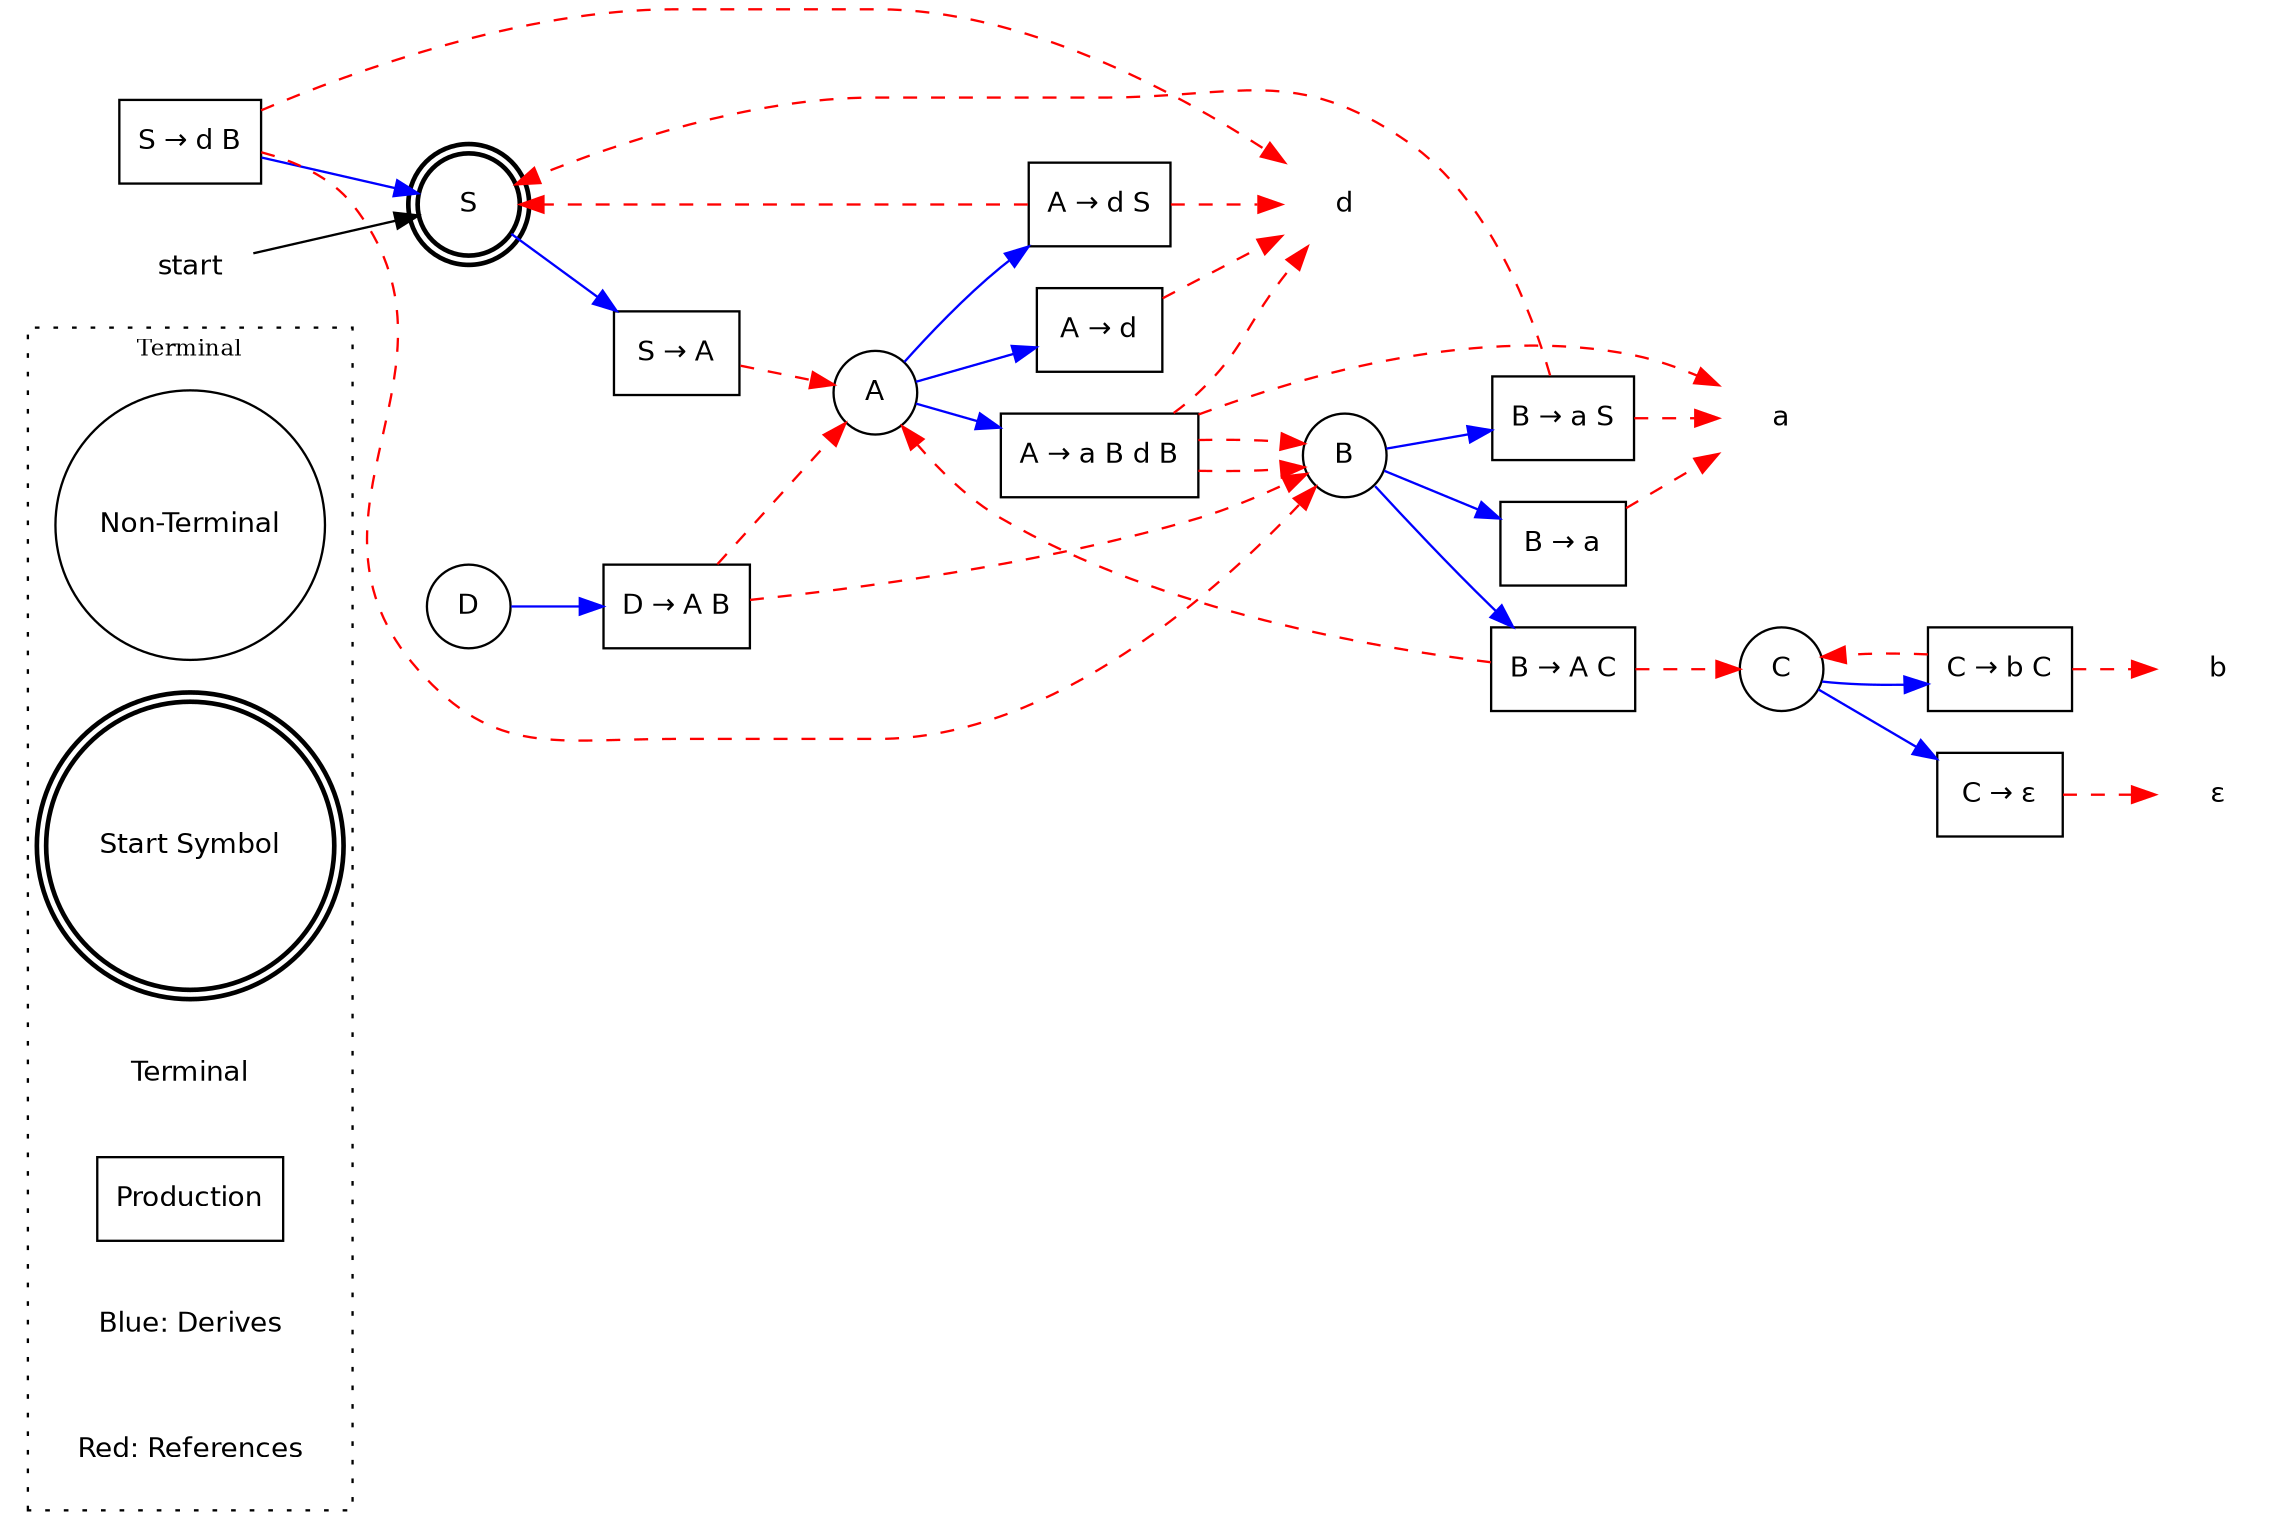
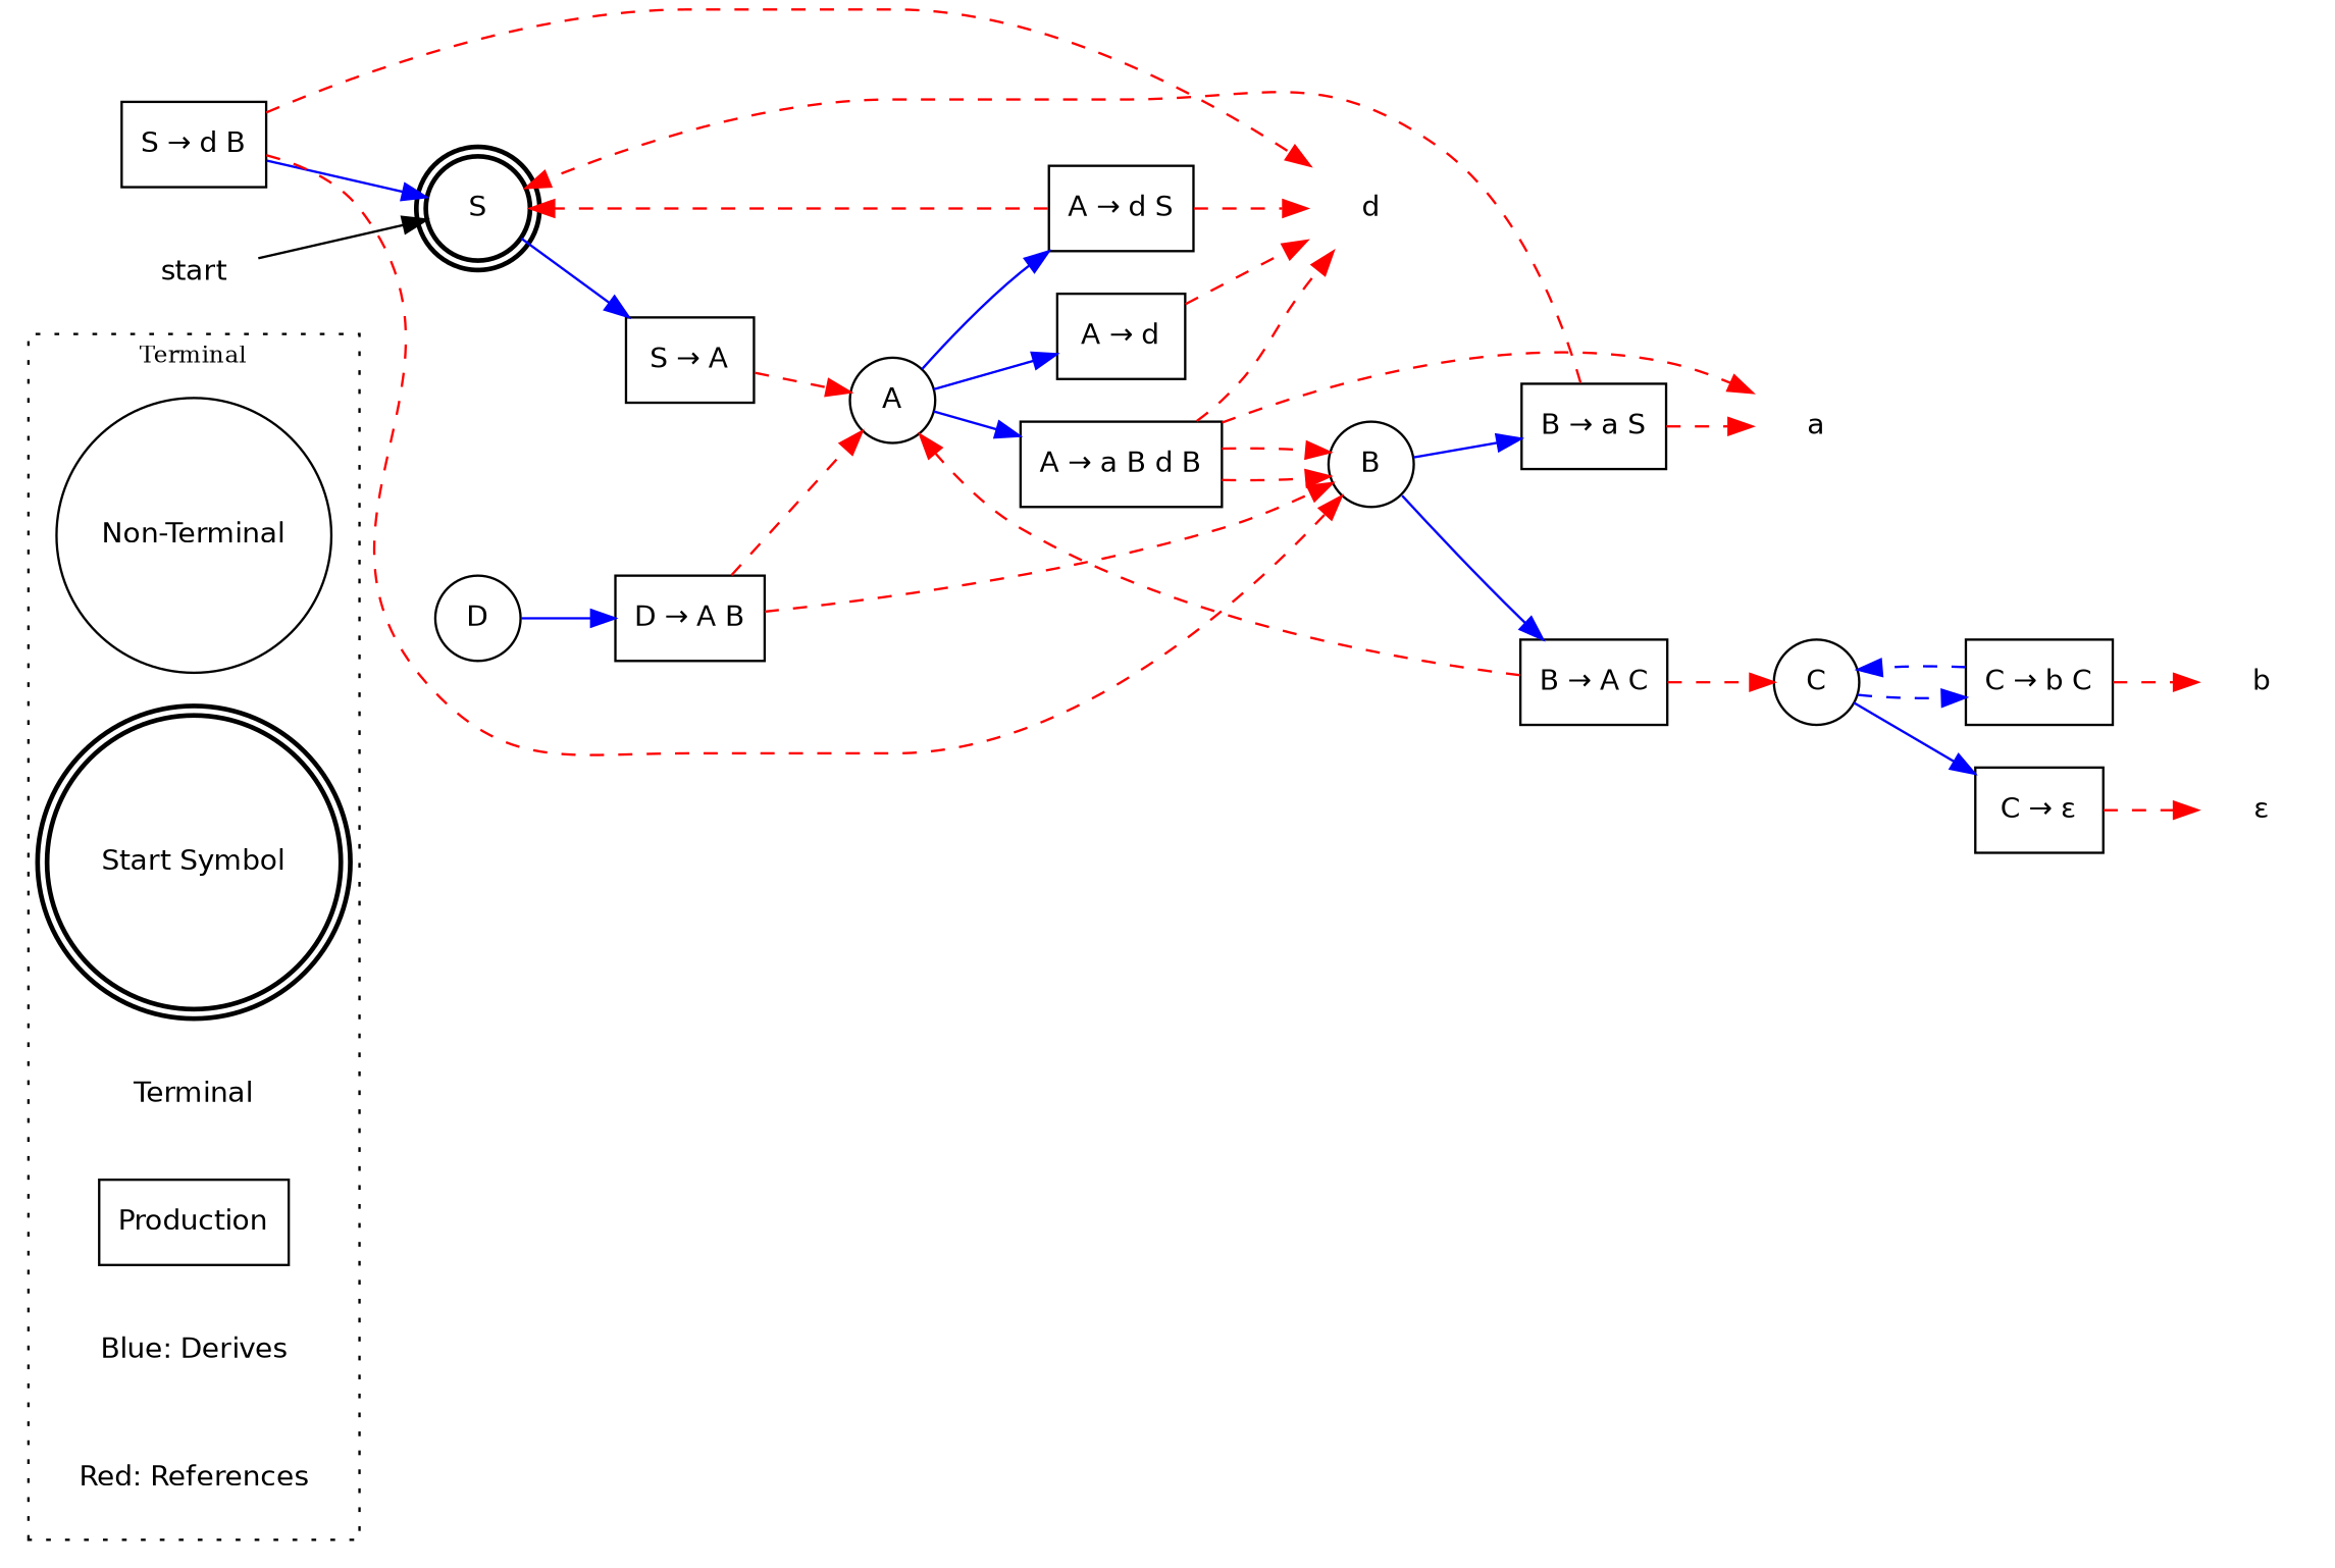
  digraph {
    rankdir=LR
    node [fontname=Helvetica fontsize=12 shape=box]
    edge [fontname=Helvetica fontsize=10 color=red style=dashed]
    n1 [label="Non-Terminal" shape=circle]
    n2 [label="Start Symbol" peripheries=2 shape=circle style=bold]
    n3 [label=Terminal shape=plaintext]
    n4 [label=Production]
    n5 [label="Blue: Derives" shape=plaintext]
    n6 [label="Red: References" shape=plaintext]
    start [shape=none]
    S [peripheries=2 shape=circle style=bold]
    n9 [label="S → A"]
    n10 [label="S → d B"]
    B [shape=circle]
    d [shape=plaintext]
    A [shape=circle]
    n14 [label="A → d"]
    n15 [label="A → d S"]
    n16 [label="A → a B d B"]
    a [shape=plaintext]
-   n18 [label="B → a"]
    n19 [label="B → a S"]
    n20 [label="B → A C"]
    C [shape=circle]
    n22 [label="C → b C"]
    n23 [label="C → ε"]
    b [shape=plaintext]
    "ε" [shape=plaintext]
    D [shape=circle]
    n27 [label="D → A B"]
    subgraph cluster_1 {
      fontsize=10
      label=Terminal
      style=dotted
      n1
      n2
      n3
      n4
      n5
      n6
    }
    start -> S [color="" style=""]
    S -> n9 [color=blue style=""]
    n9 -> A
    n10 -> S [color=blue style=""]
    n10 -> B
    n10 -> d
-   B -> n18 [color=blue style=""]
    B -> n19 [color=blue style=""]
    B -> n20 [color=blue style=""]
    A -> n14 [color=blue style=""]
    A -> n15 [color=blue style=""]
    A -> n16 [color=blue style=""]
    n14 -> d
    n15 -> S
    n15 -> d
    n16 -> B
    n16 -> B
    n16 -> d
    n16 -> a
-   n18 -> a
    n19 -> S
    n19 -> a
    n20 -> A
    n20 -> C
-   C -> n22 [color=blue style=""]
+   C -> n22 [color=blue]
    C -> n23 [color=blue style=""]
-   n22 -> C
+   n22 -> C [color=blue]
    n22 -> b
    n23 -> "ε"
    D -> n27 [color=blue style=""]
    n27 -> B
    n27 -> A
  }
